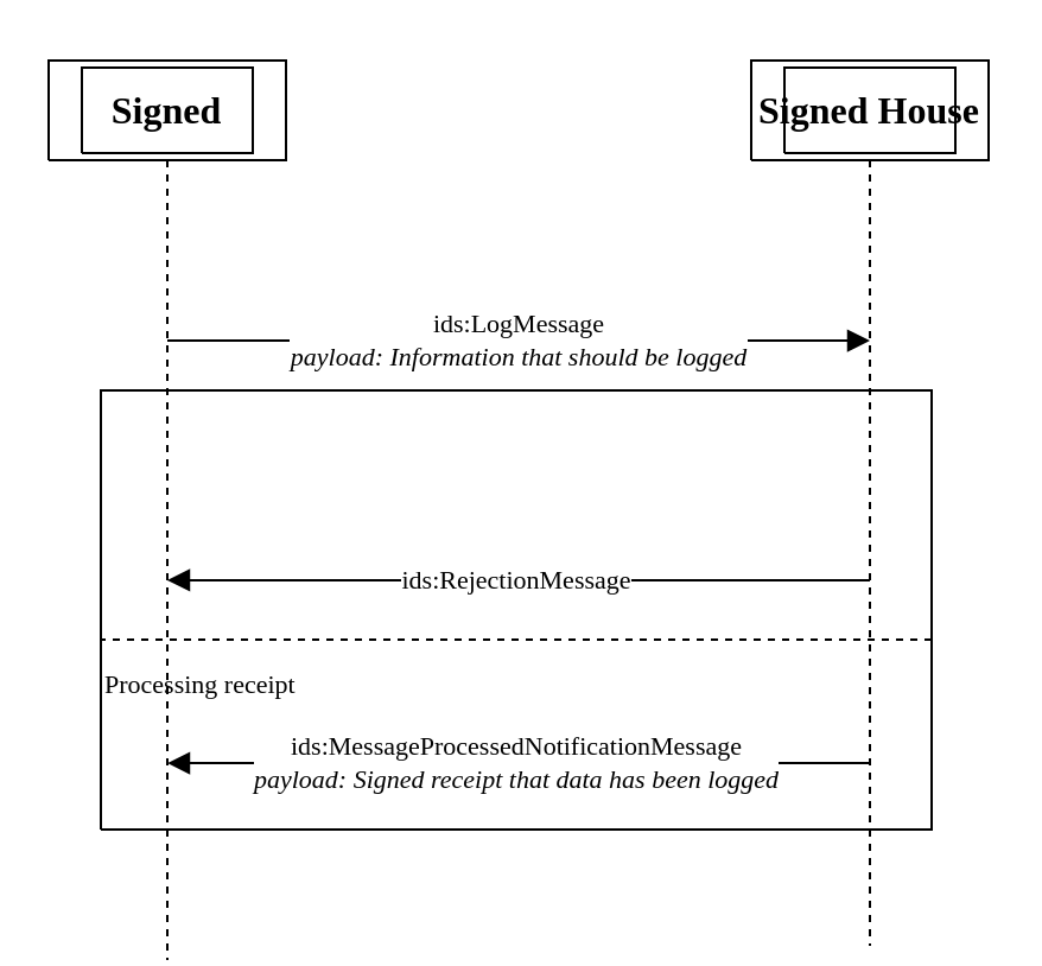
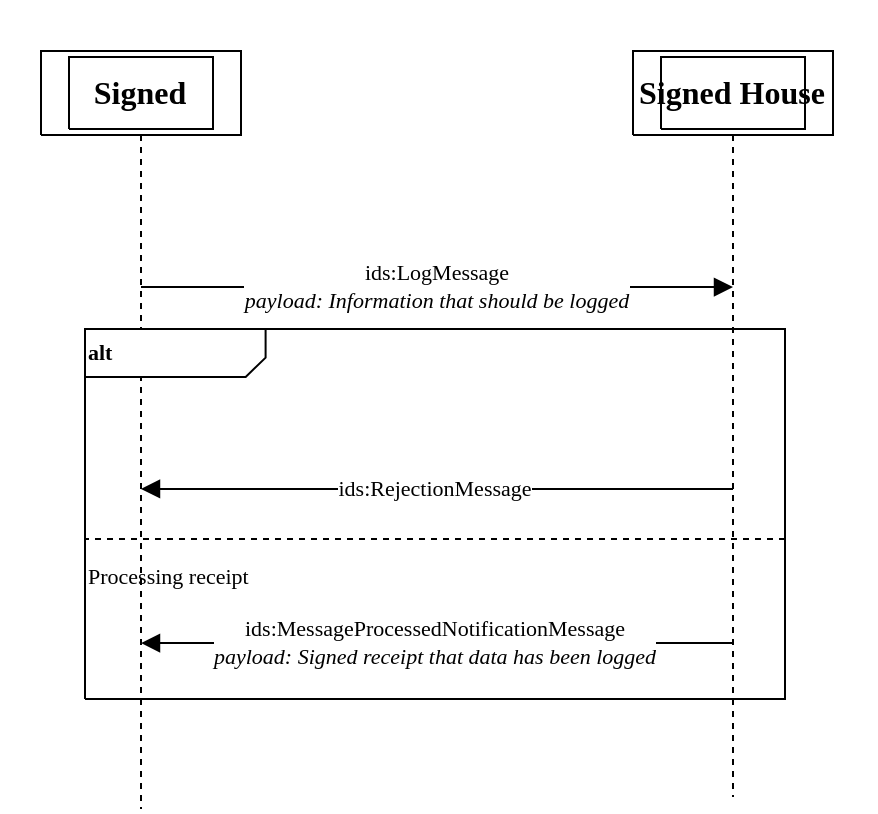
  <mxCell id="0" />
  <mxCell id="1" value="Verbinder" parent="0" />
  <mxCell id="2" style="vsdxID=1000;fillColor=#FFFFFF;gradientColor=none;shape=stencil(nZBLDoAgDERP0z3SIyjew0SURgSD+Lu9kMZoXLhwN9O+tukAlrNpJg1SzDH4QW/URgNYgZTkjA4UkwJUgGXng+6DX1zLfmoymdXo17xh5zmRJ6Q42BWCfc2oJfdAr+Yv+AP9Cb7OJ3H/2JG1HNGz/84klThPVCc=);labelBackgroundColor=none;rounded=0;html=1;whiteSpace=wrap;" parent="1" vertex="1"><mxGeometry x="20" y="25" width="100" height="42" as="geometry" /></mxCell>
  <mxCell id="3" style="vsdxID=1001;fillColor=#FFFFFF;gradientColor=none;shape=stencil(nZBLDoAgDERP0z3SIyjew0SURgSD+Lu9kMZoXLhwN9O+tukAlrNpJg1SzDH4QW/URgNYgZTkjA4UkwJUgGXng+6DX1zLfmoymdXo17xh5zmRJ6Q42BWCfc2oJfdAr+Yv+AP9Cb7OJ3H/2JG1HNGz/84klThPVCc=);labelBackgroundColor=none;rounded=0;html=1;whiteSpace=wrap;" parent="2" vertex="1"><mxGeometry x="14" y="3" width="72" height="36" as="geometry" /></mxCell>
  <mxCell id="4" style="vsdxID=1002;fillColor=#FFFFFF;gradientColor=none;shape=stencil(1VFBDsIgEHwNRxKE+IJa/7GxSyFiaRa07e+FLImtB+/eZnZmdgkjTJcczCi0SpniHRc/ZCfMRWjtJ4fkc0HC9MJ0NhKOFJ/TwHyG6qzoEV91w8q5s6oRrTamJ8X8yl6gW9GoeZuVtgP9vUitElafJMUM2cfpEA1AI8pyRNoAYwuylBbEeTf+h2cV8Plm60Pglvb6dy1lxJWa/g0=);labelBackgroundColor=none;rounded=0;html=1;whiteSpace=wrap;" parent="2" vertex="1"><mxGeometry x="38" y="-5" width="24" height="1" as="geometry" /></mxCell>
  <mxCell id="5" style="vsdxID=1004;edgeStyle=none;dashed=1;startArrow=none;endArrow=none;startSize=5;endSize=5;spacingTop=0;spacingBottom=0;spacingLeft=0;spacingRight=0;verticalAlign=middle;html=1;labelBackgroundColor=#ffffff;rounded=0;" parent="2" edge="1"><mxGeometry relative="1" as="geometry"><Array as="points" /><mxPoint x="50" y="42" as="sourcePoint" /><mxPoint x="50" y="379" as="targetPoint" /></mxGeometry></mxCell>
  <mxCell id="6" value="&lt;font style=&quot;font-size: 16px ; font-family: &amp;#34;calibri&amp;#34; ; color: #000000 ; direction: ltr ; letter-spacing: 0px ; line-height: 120% ; opacity: 1&quot;&gt;&lt;b&gt;Signed&lt;br&gt;&lt;/b&gt;&lt;/font&gt;" style="text;vsdxID=1000;fillColor=none;gradientColor=none;labelBackgroundColor=none;rounded=0;html=1;whiteSpace=wrap;verticalAlign=middle;align=center;strokeColor=none;;html=1;" parent="2" vertex="1"><mxGeometry width="100.15" height="42" as="geometry" /></mxCell>
  <mxCell id="7" style="vsdxID=1005;shape=stencil(nZBLDoAgDERP0z3SIyjew0SURgSD+Lu9kMZoXLhwN9O+tukAlrNpJg1SzDH4QW/URgNYgZTkjA4UkwJUgGXng+6DX1zLfmoymdXo17xh5zmRJ6Q42BWCfc2oJfdAr+Yv+AP9Cb7OJ3H/2JG1HNGz/84klThPVCc=);labelBackgroundColor=none;rounded=0;html=1;whiteSpace=wrap;strokeColor=default;" parent="1" vertex="1"><mxGeometry x="316" y="25" width="100" height="42" as="geometry" /></mxCell>
  <mxCell id="8" style="vsdxID=1006;fillColor=#FFFFFF;gradientColor=none;shape=stencil(nZBLDoAgDERP0z3SIyjew0SURgSD+Lu9kMZoXLhwN9O+tukAlrNpJg1SzDH4QW/URgNYgZTkjA4UkwJUgGXng+6DX1zLfmoymdXo17xh5zmRJ6Q42BWCfc2oJfdAr+Yv+AP9Cb7OJ3H/2JG1HNGz/84klThPVCc=);labelBackgroundColor=none;rounded=0;html=1;whiteSpace=wrap;" parent="7" vertex="1"><mxGeometry x="14" y="3" width="72" height="36" as="geometry" /></mxCell>
  <mxCell id="9" style="vsdxID=1007;fillColor=#FFFFFF;gradientColor=none;shape=stencil(1VFBDsIgEHwNRxKE+IJa/7GxSyFiaRa07e+FLImtB+/eZnZmdgkjTJcczCi0SpniHRc/ZCfMRWjtJ4fkc0HC9MJ0NhKOFJ/TwHyG6qzoEV91w8q5s6oRrTamJ8X8yl6gW9GoeZuVtgP9vUitElafJMUM2cfpEA1AI8pyRNoAYwuylBbEeTf+h2cV8Plm60Pglvb6dy1lxJWa/g0=);labelBackgroundColor=none;rounded=0;html=1;whiteSpace=wrap;" parent="7" vertex="1"><mxGeometry x="38" y="-5" width="24" height="1" as="geometry" /></mxCell>
  <mxCell id="10" style="vsdxID=1009;edgeStyle=none;dashed=1;startArrow=none;endArrow=none;startSize=5;endSize=5;spacingTop=0;spacingBottom=0;spacingLeft=0;spacingRight=0;verticalAlign=middle;html=1;labelBackgroundColor=#ffffff;rounded=0;" parent="7" edge="1"><mxGeometry relative="1" as="geometry"><Array as="points" /><mxPoint x="50" y="42" as="sourcePoint" /><mxPoint x="50" y="373" as="targetPoint" /></mxGeometry></mxCell>
  <mxCell id="11" value="&lt;font style=&quot;font-size: 16px ; font-family: &amp;#34;calibri&amp;#34; ; color: #000000 ; direction: ltr ; letter-spacing: 0px ; line-height: 120% ; opacity: 1&quot;&gt;&lt;b&gt;Signed House&lt;br&gt;&lt;/b&gt;&lt;/font&gt;" style="text;vsdxID=1005;fillColor=none;gradientColor=none;labelBackgroundColor=none;rounded=0;html=1;whiteSpace=wrap;verticalAlign=middle;align=center;strokeColor=none;;html=1;" parent="7" vertex="1"><mxGeometry width="100.15" height="42" as="geometry" /></mxCell>
  <mxCell id="12" style="vsdxID=1027;fillColor=#FFFFFF;gradientColor=none;fillOpacity=0;shape=stencil(nZBLDoAgDERP0z3SIyjew0SURgSD+Lu9kMZoXLhwN9O+tukAlrNpJg1SzDH4QW/URgNYgZTkjA4UkwJUgGXng+6DX1zLfmoymdXo17xh5zmRJ6Q42BWCfc2oJfdAr+Yv+AP9Cb7OJ3H/2JG1HNGz/84klThPVCc=);labelBackgroundColor=none;rounded=0;html=1;whiteSpace=wrap;" parent="1" vertex="1"><mxGeometry x="42" y="164" width="350" height="185" as="geometry" /></mxCell>
+ <mxCell id="13" value="&lt;p style=&quot;align:left;margin-left:0;margin-right:0;margin-top:0px;margin-bottom:0px;text-indent:0;valign:middle;direction:ltr;&quot;&gt;&lt;font style=&quot;font-size:11px;font-family:Calibri;color:#000000;direction:ltr;letter-spacing:0px;line-height:120%;opacity:1&quot;&gt;&lt;b&gt;alt&lt;br/&gt;&lt;/b&gt;&lt;/font&gt;&lt;/p&gt;" style="verticalAlign=middle;align=left;vsdxID=1028;fillColor=#ffffff;gradientColor=none;shape=stencil(UzV2Ls5ILEhVNTIoLinKz04tz0wpyVA1dlE1MsrMy0gtyiwBslSNXVWNndPyi1LTi/JL81Ig/IJEkEoQKze/DGRCBUSfAUiHkUElhGdoAOG7QZTmZOYhKTUy0rM0JUG5qZ4FimpTSz1zExLU4zHbgDyFaO4FMhDBkpaZkwMJVWR59GAECkGiwNgVAA==);labelBackgroundColor=none;rounded=0;html=1;whiteSpace=wrap;" parent="12" vertex="1"><mxGeometry width="350" height="24" as="geometry" /></mxCell>
  <mxCell id="14" value="&lt;font style=&quot;font-size: 11px ; font-family: &amp;#34;calibri&amp;#34; ; color: #000000 ; direction: ltr ; letter-spacing: 0px ; line-height: 120% ; opacity: 1&quot;&gt;Processing receipt&lt;br&gt;&lt;br&gt;&lt;br&gt;&lt;br&gt;&lt;/font&gt;" style="verticalAlign=middle;align=left;vsdxID=1029;fillColor=none;gradientColor=none;shape=stencil(nVBbDsIgEDzN/iN7BKz3aALIRgoE8HV7IRvT2igf/s3szL4GUBU3JwNSlJrjxdxJVwd4BCkpOJOpNgQ4ASobsznneA2aeZq7s6Ml3vqEB/eJ3iHFk9lBMD99s77Fv8wfVk/h5wmDmcP1Daw/WvKeI9rq+0xaifPE6QU=);dashed=1;labelBackgroundColor=none;rounded=0;html=1;whiteSpace=wrap;" parent="1" vertex="1"><mxGeometry x="42" y="269" width="350" height="80" as="geometry" /></mxCell>
  <mxCell id="15" value="&lt;font style=&quot;font-size:11px;font-family:Calibri;color:#000000;direction:ltr;letter-spacing:0px;line-height:120%;opacity:1&quot;&gt;ids:RejectionMessage&lt;br/&gt;&lt;/font&gt;" style="vsdxID=1031;edgeStyle=none;startArrow=none;endArrow=block;startSize=2;endSize=7;spacingTop=0;spacingBottom=0;spacingLeft=0;spacingRight=0;verticalAlign=middle;html=1;labelBackgroundColor=#ffffff;rounded=0;align=center;exitX=0.5;exitY=5.214;exitDx=0;exitDy=0;exitPerimeter=0;entryX=0.5;entryY=5.214;entryDx=0;entryDy=0;entryPerimeter=0;" parent="1" source="7" target="2" edge="1"><mxGeometry relative="1" as="geometry"><mxPoint x="-1" as="offset" /><Array as="points" /></mxGeometry></mxCell>
  <mxCell id="16" value="&lt;font style=&quot;font-size: 11px ; font-family: &amp;#34;calibri&amp;#34; ; color: #000000 ; direction: ltr ; letter-spacing: 0px ; line-height: 120% ; opacity: 1&quot;&gt;ids:MessageProcessedNotificationMessage&lt;br&gt;&lt;/font&gt;&lt;font style=&quot;font-size: 11px ; font-family: &amp;#34;themed&amp;#34; ; color: #000000 ; direction: ltr ; letter-spacing: 0px ; line-height: 120% ; opacity: 1&quot;&gt;&lt;i&gt;payload: Signed receipt that data has been logged&lt;/i&gt;&lt;/font&gt;&lt;font style=&quot;font-size: 11px ; font-family: &amp;#34;themed&amp;#34; ; color: #000000 ; direction: ltr ; letter-spacing: 0px ; line-height: 120% ; opacity: 1&quot;&gt;&lt;br&gt;&lt;/font&gt;" style="vsdxID=1012;edgeStyle=none;startArrow=none;endArrow=block;startSize=2;endSize=7;spacingTop=0;spacingBottom=0;spacingLeft=0;spacingRight=0;verticalAlign=middle;html=1;labelBackgroundColor=#ffffff;rounded=0;align=center;exitX=0.5;exitY=7.048;exitDx=0;exitDy=0;exitPerimeter=0;entryX=0.5;entryY=7.048;entryDx=0;entryDy=0;entryPerimeter=0;" parent="1" source="7" target="2" edge="1"><mxGeometry relative="1" as="geometry"><mxPoint x="-1" as="offset" /><Array as="points" /></mxGeometry></mxCell>
  <mxCell id="17" value="&lt;font style=&quot;font-size: 11px ; font-family: &amp;#34;calibri&amp;#34; ; color: #000000 ; direction: ltr ; letter-spacing: 0px ; line-height: 120% ; opacity: 1&quot;&gt;ids:LogMessage&lt;br&gt;&lt;i style=&quot;font-family: &amp;#34;themed&amp;#34;&quot;&gt;payload: Information that should be logged&lt;/i&gt;&lt;br&gt;&lt;/font&gt;" style="vsdxID=1010;edgeStyle=none;startArrow=none;endArrow=block;startSize=2;endSize=7;spacingTop=0;spacingBottom=0;spacingLeft=0;spacingRight=0;verticalAlign=middle;html=1;labelBackgroundColor=#ffffff;rounded=0;align=center;exitX=0.5;exitY=2.81;exitDx=0;exitDy=0;exitPerimeter=0;entryX=0.5;entryY=2.81;entryDx=0;entryDy=0;entryPerimeter=0;" parent="1" source="2" target="7" edge="1"><mxGeometry relative="1" as="geometry"><mxPoint as="offset" /><Array as="points" /></mxGeometry></mxCell>
